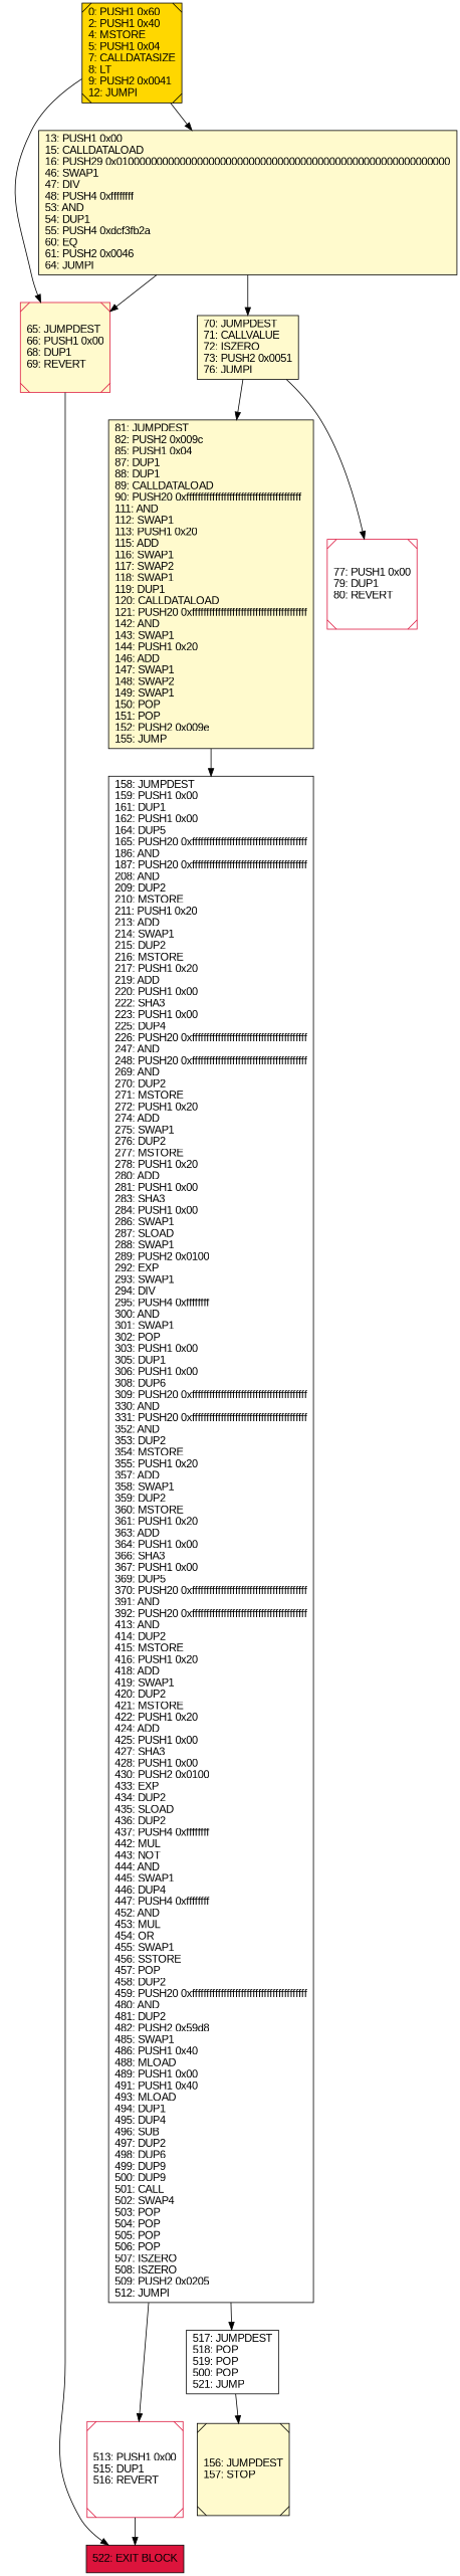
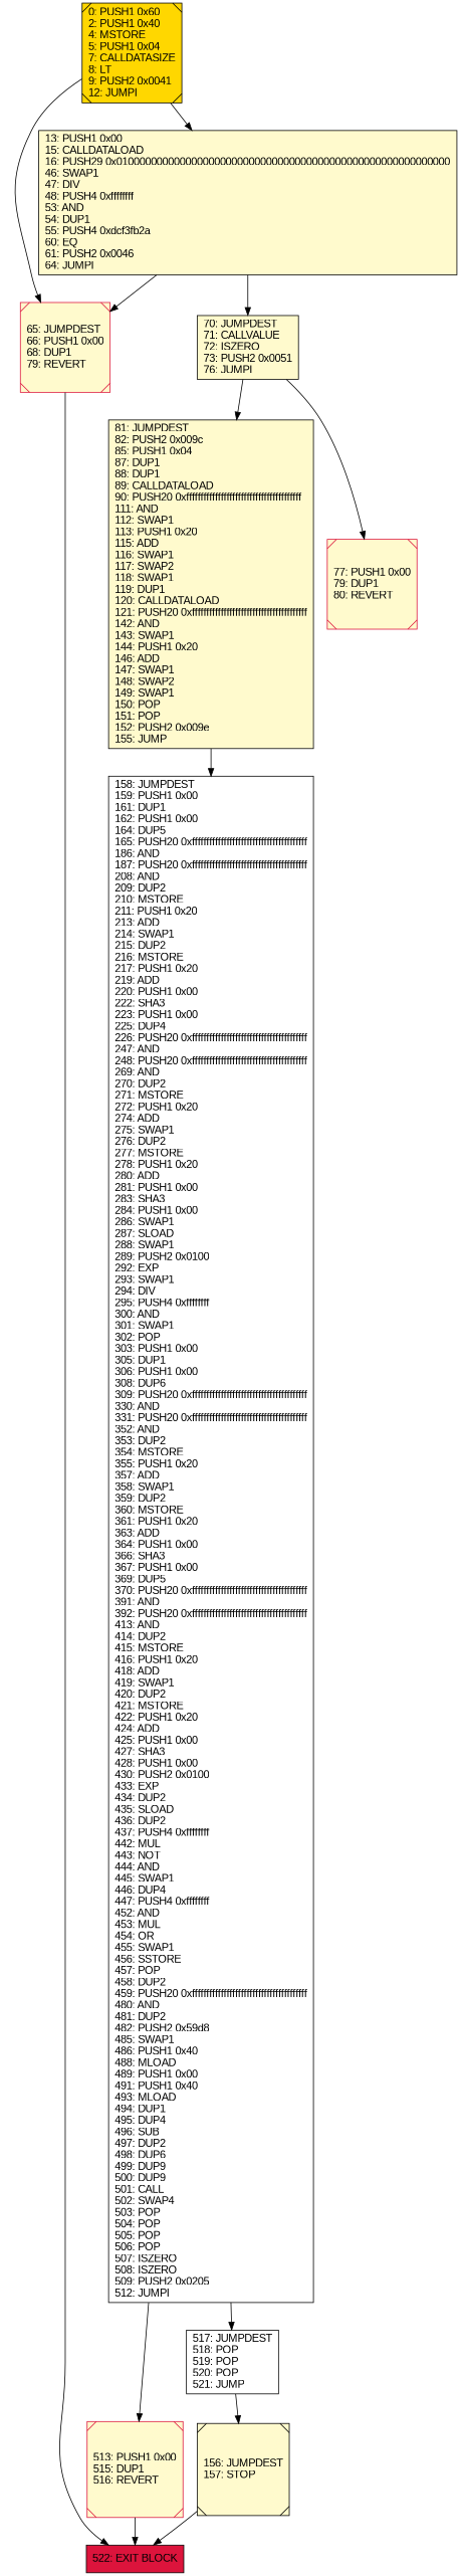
  digraph {
    rankdir=UD
    node [color=black fillcolor=lemonchiffon fontcolor=black fontname=arial shape=box style=filled]
-   n1 [color=crimson fillcolor=white label="513: PUSH1 0x00\l515: DUP1\l516: REVERT\l" shape=Msquare]
+   n1 [color=crimson label="513: PUSH1 0x00\l515: DUP1\l516: REVERT\l" shape=Msquare]
    n2 [fillcolor=crimson label="522: EXIT BLOCK\l"]
-   n3 [color=crimson label="65: JUMPDEST\l66: PUSH1 0x00\l68: DUP1\l69: REVERT\l" shape=Msquare]
-   n4 [fillcolor=white label="517: JUMPDEST\l518: POP\l519: POP\l500: POP\l521: JUMP\l"]
+   n3 [color=crimson label="65: JUMPDEST\l66: PUSH1 0x00\l68: DUP1\l79: REVERT\l" shape=Msquare]
+   n4 [fillcolor=white label="517: JUMPDEST\l518: POP\l519: POP\l520: POP\l521: JUMP\l"]
    n5 [label="156: JUMPDEST\l157: STOP\l" shape=Msquare]
    n6 [fillcolor=gold label="0: PUSH1 0x60\l2: PUSH1 0x40\l4: MSTORE\l5: PUSH1 0x04\l7: CALLDATASIZE\l8: LT\l9: PUSH2 0x0041\l12: JUMPI\l" shape=Msquare]
    n7 [label="13: PUSH1 0x00\l15: CALLDATALOAD\l16: PUSH29 0x0100000000000000000000000000000000000000000000000000000000\l46: SWAP1\l47: DIV\l48: PUSH4 0xffffffff\l53: AND\l54: DUP1\l55: PUSH4 0xdcf3fb2a\l60: EQ\l61: PUSH2 0x0046\l64: JUMPI\l"]
    n8 [label="70: JUMPDEST\l71: CALLVALUE\l72: ISZERO\l73: PUSH2 0x0051\l76: JUMPI\l"]
    n9 [label="81: JUMPDEST\l82: PUSH2 0x009c\l85: PUSH1 0x04\l87: DUP1\l88: DUP1\l89: CALLDATALOAD\l90: PUSH20 0xffffffffffffffffffffffffffffffffffffffff\l111: AND\l112: SWAP1\l113: PUSH1 0x20\l115: ADD\l116: SWAP1\l117: SWAP2\l118: SWAP1\l119: DUP1\l120: CALLDATALOAD\l121: PUSH20 0xffffffffffffffffffffffffffffffffffffffff\l142: AND\l143: SWAP1\l144: PUSH1 0x20\l146: ADD\l147: SWAP1\l148: SWAP2\l149: SWAP1\l150: POP\l151: POP\l152: PUSH2 0x009e\l155: JUMP\l"]
-   n10 [color=crimson fillcolor=white label="77: PUSH1 0x00\l79: DUP1\l80: REVERT\l" shape=Msquare]
+   n10 [color=crimson label="77: PUSH1 0x00\l79: DUP1\l80: REVERT\l" shape=Msquare]
    n11 [fillcolor=white label="158: JUMPDEST\l159: PUSH1 0x00\l161: DUP1\l162: PUSH1 0x00\l164: DUP5\l165: PUSH20 0xffffffffffffffffffffffffffffffffffffffff\l186: AND\l187: PUSH20 0xffffffffffffffffffffffffffffffffffffffff\l208: AND\l209: DUP2\l210: MSTORE\l211: PUSH1 0x20\l213: ADD\l214: SWAP1\l215: DUP2\l216: MSTORE\l217: PUSH1 0x20\l219: ADD\l220: PUSH1 0x00\l222: SHA3\l223: PUSH1 0x00\l225: DUP4\l226: PUSH20 0xffffffffffffffffffffffffffffffffffffffff\l247: AND\l248: PUSH20 0xffffffffffffffffffffffffffffffffffffffff\l269: AND\l270: DUP2\l271: MSTORE\l272: PUSH1 0x20\l274: ADD\l275: SWAP1\l276: DUP2\l277: MSTORE\l278: PUSH1 0x20\l280: ADD\l281: PUSH1 0x00\l283: SHA3\l284: PUSH1 0x00\l286: SWAP1\l287: SLOAD\l288: SWAP1\l289: PUSH2 0x0100\l292: EXP\l293: SWAP1\l294: DIV\l295: PUSH4 0xffffffff\l300: AND\l301: SWAP1\l302: POP\l303: PUSH1 0x00\l305: DUP1\l306: PUSH1 0x00\l308: DUP6\l309: PUSH20 0xffffffffffffffffffffffffffffffffffffffff\l330: AND\l331: PUSH20 0xffffffffffffffffffffffffffffffffffffffff\l352: AND\l353: DUP2\l354: MSTORE\l355: PUSH1 0x20\l357: ADD\l358: SWAP1\l359: DUP2\l360: MSTORE\l361: PUSH1 0x20\l363: ADD\l364: PUSH1 0x00\l366: SHA3\l367: PUSH1 0x00\l369: DUP5\l370: PUSH20 0xffffffffffffffffffffffffffffffffffffffff\l391: AND\l392: PUSH20 0xffffffffffffffffffffffffffffffffffffffff\l413: AND\l414: DUP2\l415: MSTORE\l416: PUSH1 0x20\l418: ADD\l419: SWAP1\l420: DUP2\l421: MSTORE\l422: PUSH1 0x20\l424: ADD\l425: PUSH1 0x00\l427: SHA3\l428: PUSH1 0x00\l430: PUSH2 0x0100\l433: EXP\l434: DUP2\l435: SLOAD\l436: DUP2\l437: PUSH4 0xffffffff\l442: MUL\l443: NOT\l444: AND\l445: SWAP1\l446: DUP4\l447: PUSH4 0xffffffff\l452: AND\l453: MUL\l454: OR\l455: SWAP1\l456: SSTORE\l457: POP\l458: DUP2\l459: PUSH20 0xffffffffffffffffffffffffffffffffffffffff\l480: AND\l481: DUP2\l482: PUSH2 0x59d8\l485: SWAP1\l486: PUSH1 0x40\l488: MLOAD\l489: PUSH1 0x00\l491: PUSH1 0x40\l493: MLOAD\l494: DUP1\l495: DUP4\l496: SUB\l497: DUP2\l498: DUP6\l499: DUP9\l500: DUP9\l501: CALL\l502: SWAP4\l503: POP\l504: POP\l505: POP\l506: POP\l507: ISZERO\l508: ISZERO\l509: PUSH2 0x0205\l512: JUMPI\l"]
    n1 -> n2
    n3 -> n2
    n4 -> n5
+   n5 -> n2
    n6 -> n3
    n6 -> n7
    n7 -> n3
    n7 -> n8
    n8 -> n9
    n8 -> n10
    n9 -> n11
    n11 -> n1
    n11 -> n4
  }
